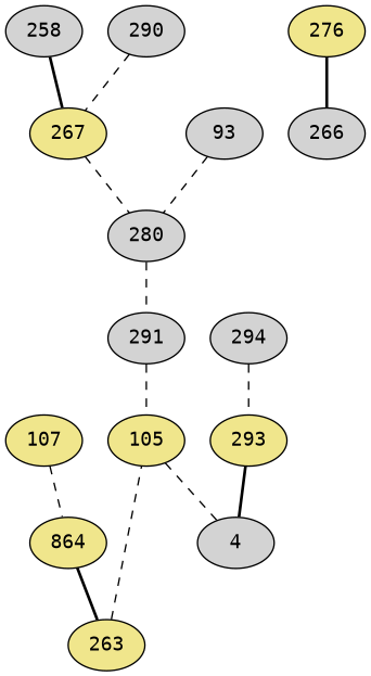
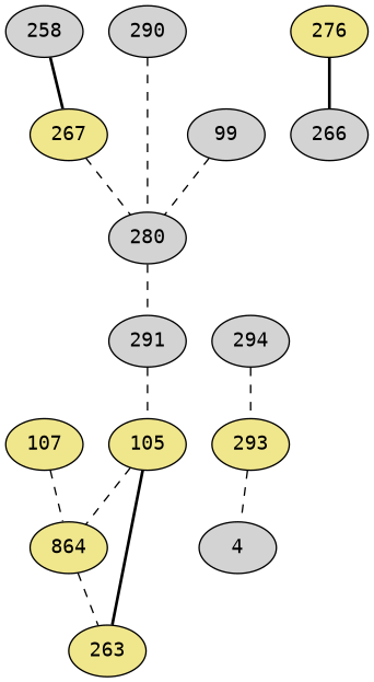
  strict graph {
    fontname="DejaVu Sans Mono"
    node [fillcolor=lightgrey fontname="DejaVu Sans Mono" style=filled]
    edge [fontname="DejaVu Sans Mono" style=dashed]
    n1 [label=4]
    105 [fillcolor=khaki]
    293 [fillcolor=khaki]
    n4 [label=291]
    n5 [fillcolor=khaki label=263]
    n6 [fillcolor=khaki label=864]
    280
    107 [fillcolor=khaki]
    294
    267 [fillcolor=khaki]
-   99 [label=93]
+   99
    258
    290
    266
    276 [fillcolor=khaki]
-   105 -- n1
-   293 -- n1 [style=bold]
+   105 -- n6
+   293 -- n1
    n4 -- 105
-   n5 -- 105
-   n6 -- n5 [style=bold]
+   n5 -- 105 [style=bold]
+   n6 -- n5
    280 -- n4
    107 -- n6
    294 -- 293
    267 -- 280
    99 -- 280
    258 -- 267 [style=bold]
-   290 -- 267
+   290 -- 280
    276 -- 266 [style=bold]
  }
